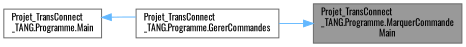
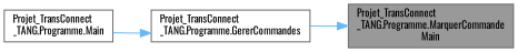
  digraph {
    fontname=Oswald
    rankdir=RL
    node [color=grey40 fillcolor=white fontname=Oswald fontsize=10 shape=box style=filled]
    edge [color=steelblue1 dir=back fontname=Oswald fontsize=10 labelfontname=Helvetica labelfontsize=10 style=solid]
    n1 [color=gray40 fillcolor=grey60 fontcolor=black height=0.2 label="Projet_TransConnect\l_TANG.Programme.MarquerCommande\lMain" width=0.4]
    n2 [height=0.2 label="Projet_TransConnect\l_TANG.Programme.GererCommandes" width=0.4]
    n3 [height=0.2 label="Projet_TransConnect\l_TANG.Programme.Main" width=0.4]
    n1 -> n2
-   n3 -> n2
+   n2 -> n3
  }
